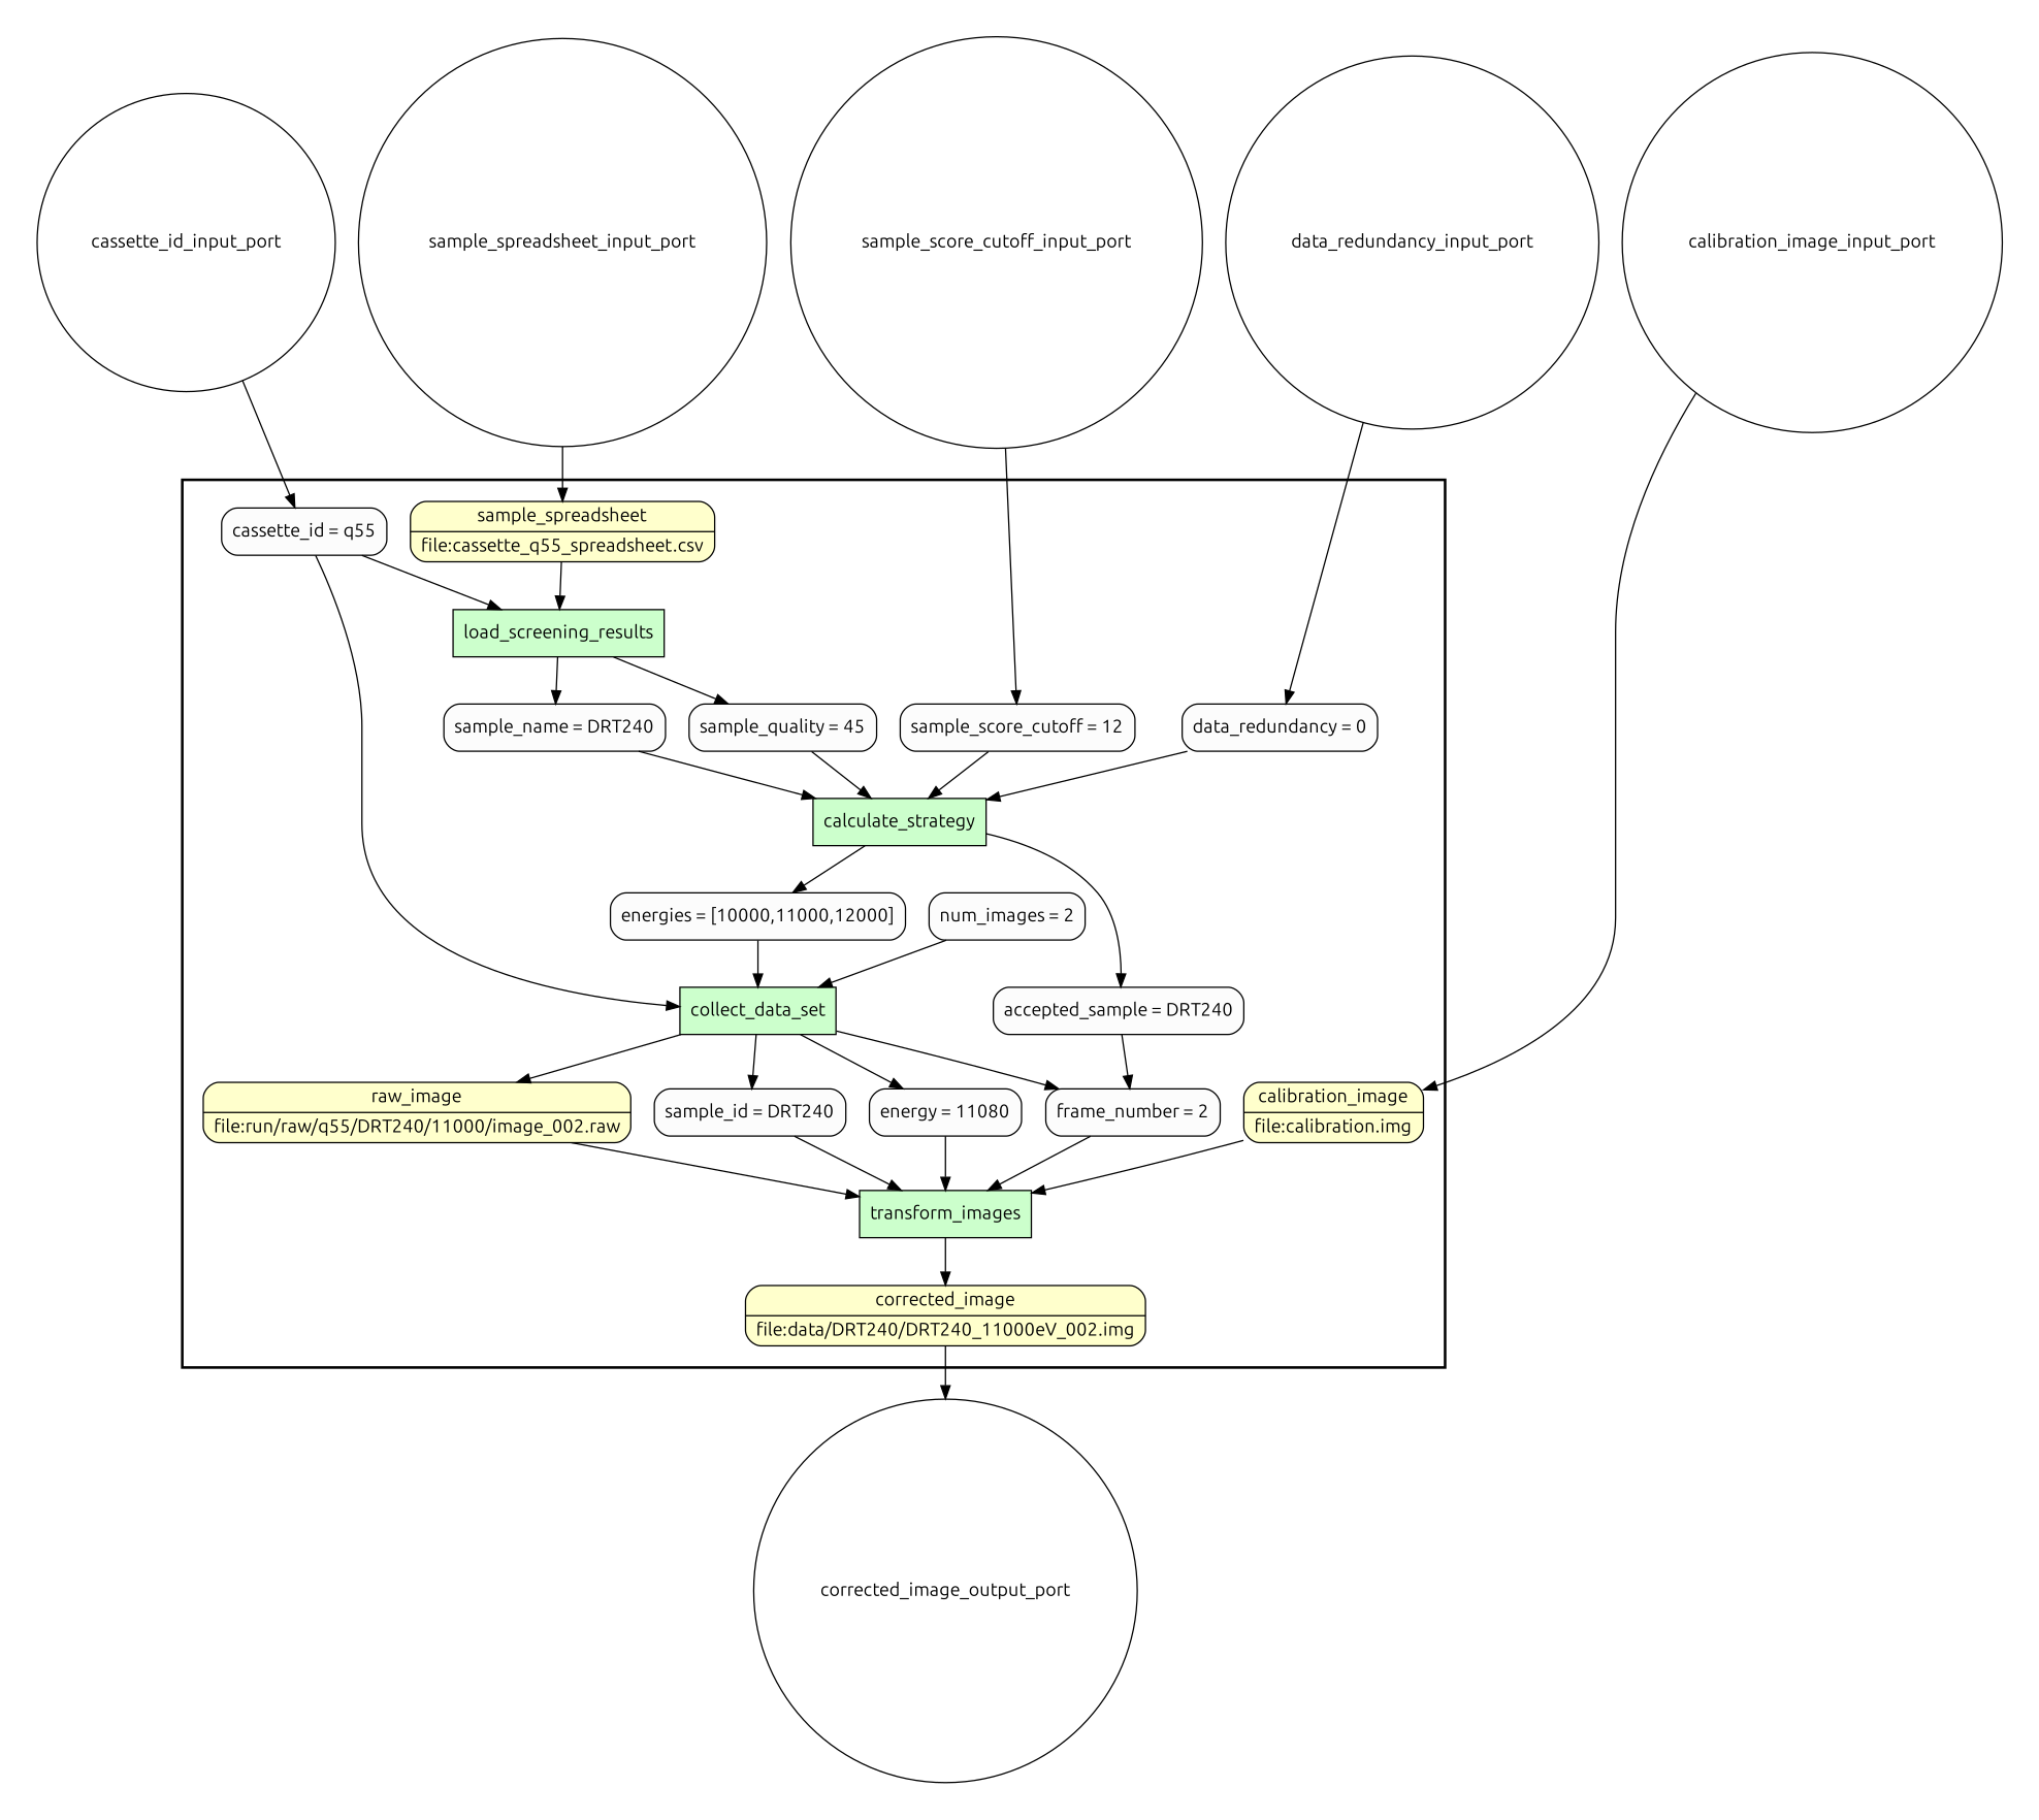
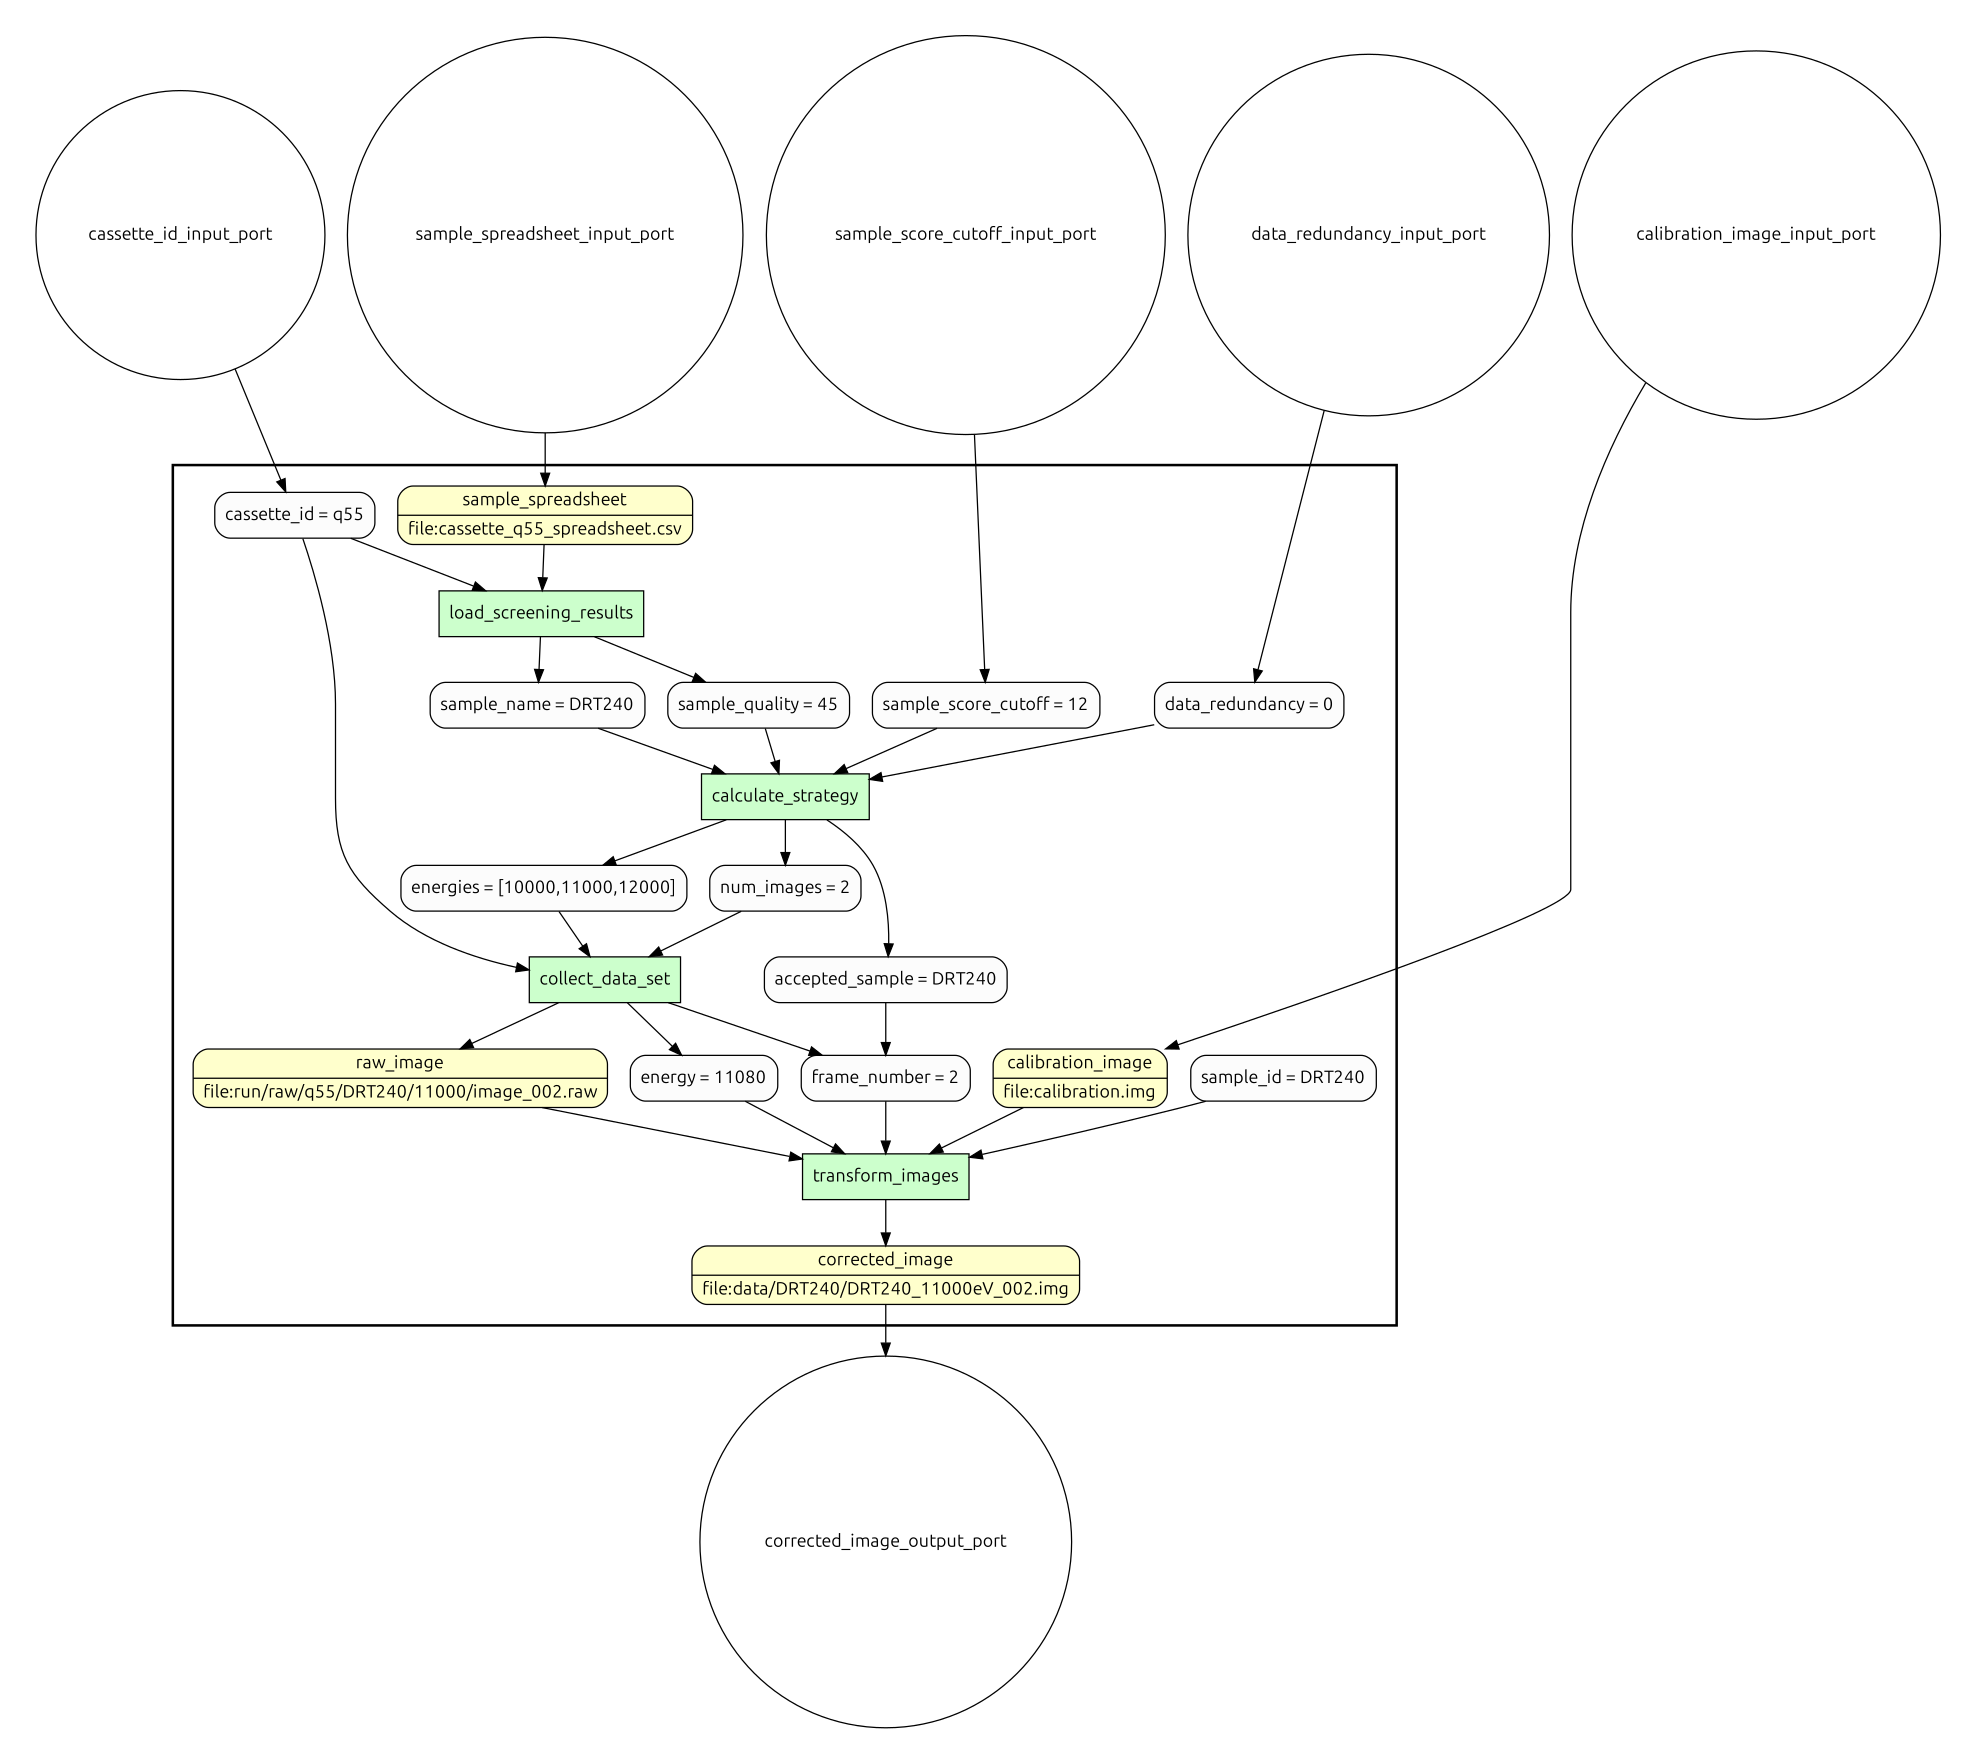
  digraph {
    fontname=Ubuntu
    rankdir=TB
    node [fillcolor="#FCFCFC" fontname=Ubuntu peripheries=1 shape=box style="rounded,filled"]
    edge [fontname=Ubuntu]
    n1 [fillcolor="#CCFFCC" label=load_screening_results style=filled]
    n2 [label="sample_name = DRT240"]
    n3 [label="sample_quality = 45"]
    n4 [fillcolor="#CCFFCC" label=calculate_strategy style=filled]
    n5 [label="accepted_sample = DRT240"]
    n6 [label="energies = [10000,11000,12000]"]
    n7 [label="num_images = 2"]
    n8 [fillcolor="#CCFFCC" label=collect_data_set style=filled]
    n9 [fillcolor="#FFFFCC" label="{<f0> raw_image |<f1> file\:run/raw/q55/DRT240\/11000\/image_002.raw}" rankdir=LR shape=record]
    n10 [label="sample_id = DRT240"]
    n11 [label="energy = 11080"]
    n12 [label="frame_number = 2"]
    n13 [fillcolor="#CCFFCC" label=transform_images style=filled]
    n14 [fillcolor="#FFFFCC" label="{<f0> corrected_image |<f1> file\:data\/DRT240\/DRT240_11000eV_002.img }" rankdir=LR shape=record]
    n15 [fillcolor="#FFFFCC" label="{<f0> sample_spreadsheet |<f1> file\:cassette_q55_spreadsheet.csv}" rankdir=LR shape=record]
    n16 [fillcolor="#FFFFCC" label="{<f0> calibration_image |<f1> file\:calibration.img}" rankdir=LR shape=record]
    n17 [label="sample_score_cutoff = 12"]
    n18 [label="cassette_id = q55"]
    n19 [label="data_redundancy = 0"]
    cassette_id_input_port [fillcolor="#FFFFFF" shape=circle width=0.2]
    sample_score_cutoff_input_port [fillcolor="#FFFFFF" shape=circle width=0.2]
    data_redundancy_input_port [fillcolor="#FFFFFF" shape=circle width=0.2]
    sample_spreadsheet_input_port [fillcolor="#FFFFFF" shape=circle width=0.2]
    calibration_image_input_port [fillcolor="#FFFFFF" shape=circle width=0.2]
    corrected_image_output_port [fillcolor="#FFFFFF" shape=circle width=0.2]
    subgraph cluster_1 {
      color=black
      penwidth=2
      subgraph cluster_2 {
        color=white
        penwidth=2
        n1
        n2
        n3
        n4
        n5
        n6
        n7
        n8
        n9
        n10
        n11
        n12
        n13
        n14
        n15
        n16
        n17
        n18
        n19
      }
    }
    subgraph cluster_3 {
      color=white
      subgraph cluster_4 {
        color=white
        corrected_image_output_port
      }
    }
    subgraph cluster_5 {
      color=white
      subgraph cluster_6 {
        color=white
        cassette_id_input_port
        sample_score_cutoff_input_port
        data_redundancy_input_port
        sample_spreadsheet_input_port
        calibration_image_input_port
      }
    }
    n1 -> n2
    n1 -> n3
    n2 -> n4
    n3 -> n4
    n4 -> n5
    n4 -> n6
+   n4 -> n7
    n5 -> n12
    n6 -> n8
    n7 -> n8
    n8 -> n9
-   n8 -> n10
    n8 -> n11
    n8 -> n12
    n9 -> n13
    n10 -> n13
    n11 -> n13
    n12 -> n13
    n13 -> n14
    n14 -> corrected_image_output_port
    n15 -> n1
    n16 -> n13
    n17 -> n4
    n18 -> n1
    n18 -> n8
    n19 -> n4
    cassette_id_input_port -> n18
    sample_score_cutoff_input_port -> n17
    data_redundancy_input_port -> n19
    sample_spreadsheet_input_port -> n15
    calibration_image_input_port -> n16
  }
